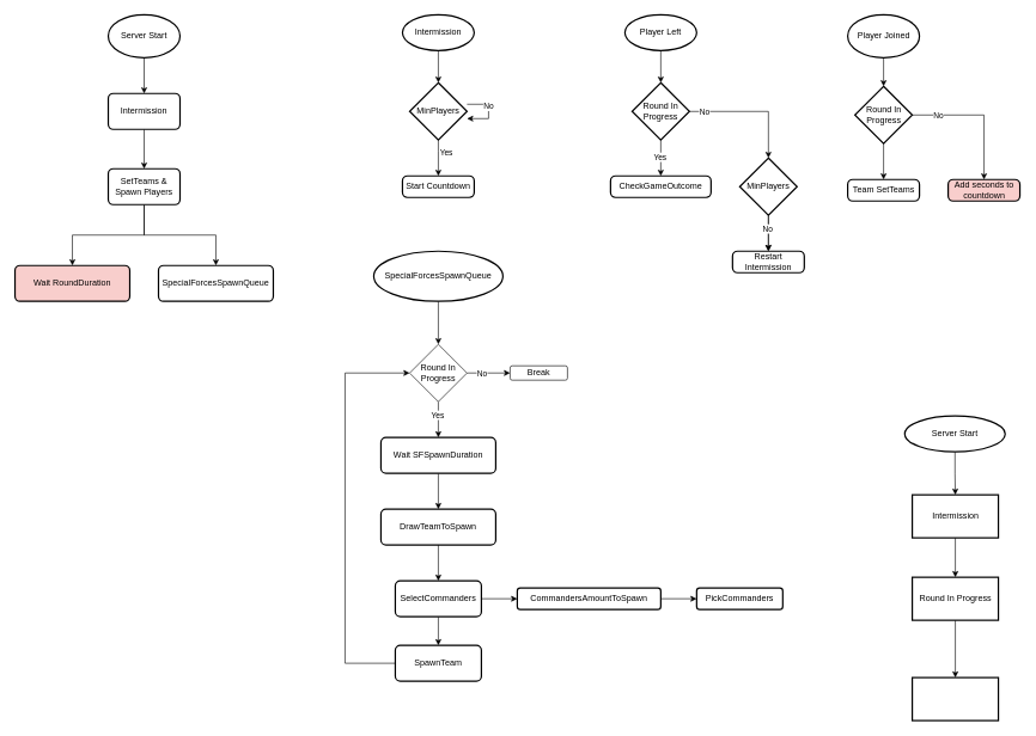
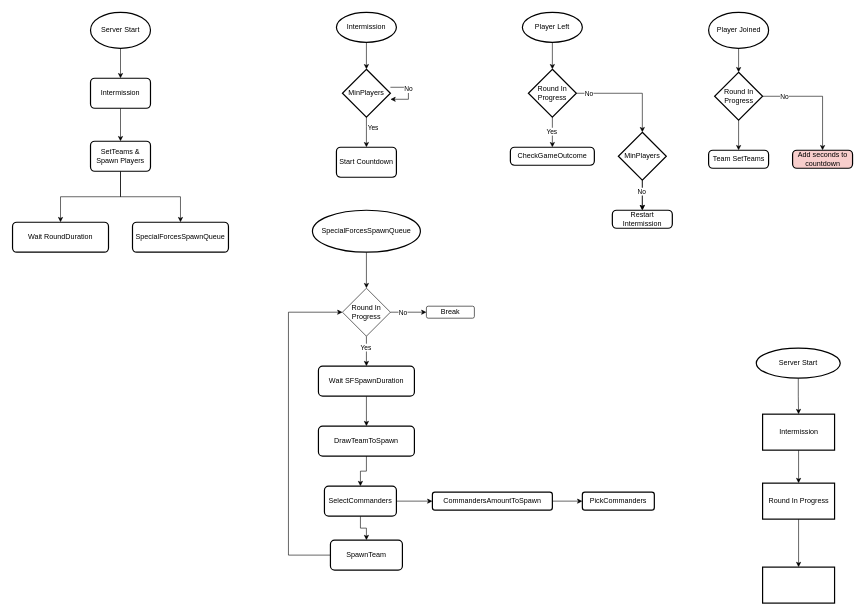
  <mxCell id="0" />
  <mxCell id="1" parent="0" />
  <mxCell id="2" style="edgeStyle=orthogonalEdgeStyle;rounded=0;orthogonalLoop=1;jettySize=auto;html=1;entryX=0.5;entryY=0;entryDx=0;entryDy=0;" parent="1" source="3" target="5" edge="1"><mxGeometry relative="1" as="geometry" /></mxCell>
  <mxCell id="3" value="Server Start" style="strokeWidth=2;html=1;shape=mxgraph.flowchart.start_1;whiteSpace=wrap;" parent="1" vertex="1"><mxGeometry x="150" y="20" width="100" height="60" as="geometry" /></mxCell>
  <mxCell id="4" value="" style="edgeStyle=orthogonalEdgeStyle;rounded=0;orthogonalLoop=1;jettySize=auto;html=1;" parent="1" source="5" target="26" edge="1"><mxGeometry relative="1" as="geometry" /></mxCell>
  <mxCell id="5" value="Intermission" style="rounded=1;whiteSpace=wrap;html=1;absoluteArcSize=1;arcSize=14;strokeWidth=2;" parent="1" vertex="1"><mxGeometry x="150" y="130" width="100" height="50" as="geometry" /></mxCell>
- <mxCell id="6" value="Start Countdown" style="rounded=1;whiteSpace=wrap;html=1;absoluteArcSize=1;arcSize=14;strokeWidth=2;" parent="1" vertex="1"><mxGeometry x="560" y="245" width="100" height="30" as="geometry" /></mxCell>
+ <mxCell id="6" value="Start Countdown" style="rounded=1;whiteSpace=wrap;html=1;absoluteArcSize=1;arcSize=14;strokeWidth=2;" parent="1" vertex="1"><mxGeometry x="560" y="245" width="100" height="50" as="geometry" /></mxCell>
  <mxCell id="7" value="" style="edgeStyle=orthogonalEdgeStyle;rounded=0;orthogonalLoop=1;jettySize=auto;html=1;" parent="1" source="9" target="6" edge="1"><mxGeometry relative="1" as="geometry"><Array as="points"><mxPoint x="610" y="210" /><mxPoint x="610" y="210" /></Array></mxGeometry></mxCell>
  <mxCell id="8" value="Yes" style="edgeLabel;html=1;align=center;verticalAlign=middle;resizable=0;points=[];" parent="7" vertex="1" connectable="0"><mxGeometry x="0.185" y="4" relative="1" as="geometry"><mxPoint x="6" y="-13" as="offset" /></mxGeometry></mxCell>
  <mxCell id="9" value="MinPlayers" style="strokeWidth=2;html=1;shape=mxgraph.flowchart.decision;whiteSpace=wrap;" parent="1" vertex="1"><mxGeometry x="570" y="115" width="80" height="80" as="geometry" /></mxCell>
  <mxCell id="10" style="edgeStyle=orthogonalEdgeStyle;rounded=0;orthogonalLoop=1;jettySize=auto;html=1;elbow=vertical;" parent="1" source="9" target="9" edge="1"><mxGeometry relative="1" as="geometry"><Array as="points"><mxPoint x="680" y="160" /></Array></mxGeometry></mxCell>
  <mxCell id="11" value="No" style="edgeLabel;html=1;align=center;verticalAlign=middle;resizable=0;points=[];" parent="10" vertex="1" connectable="0"><mxGeometry x="-0.333" y="8" relative="1" as="geometry"><mxPoint x="2" y="10" as="offset" /></mxGeometry></mxCell>
  <mxCell id="12" value="" style="edgeStyle=orthogonalEdgeStyle;rounded=0;orthogonalLoop=1;jettySize=auto;html=1;" parent="1" source="13" target="31" edge="1"><mxGeometry relative="1" as="geometry" /></mxCell>
  <mxCell id="13" value="Player Left" style="strokeWidth=2;html=1;shape=mxgraph.flowchart.start_1;whiteSpace=wrap;" parent="1" vertex="1"><mxGeometry x="870" y="20" width="100" height="50" as="geometry" /></mxCell>
  <mxCell id="14" value="" style="edgeStyle=orthogonalEdgeStyle;rounded=0;orthogonalLoop=1;jettySize=auto;html=1;" parent="1" source="15" target="36" edge="1"><mxGeometry relative="1" as="geometry" /></mxCell>
  <mxCell id="15" value="Player Joined" style="strokeWidth=2;html=1;shape=mxgraph.flowchart.start_1;whiteSpace=wrap;" parent="1" vertex="1"><mxGeometry x="1180.5" y="20" width="100" height="60" as="geometry" /></mxCell>
  <mxCell id="16" value="" style="edgeStyle=orthogonalEdgeStyle;rounded=0;orthogonalLoop=1;jettySize=auto;html=1;" parent="1" source="17" target="9" edge="1"><mxGeometry relative="1" as="geometry" /></mxCell>
  <mxCell id="17" value="Intermission" style="strokeWidth=2;html=1;shape=mxgraph.flowchart.start_1;whiteSpace=wrap;" parent="1" vertex="1"><mxGeometry x="560" y="20" width="100" height="50" as="geometry" /></mxCell>
  <mxCell id="18" style="edgeStyle=orthogonalEdgeStyle;rounded=0;orthogonalLoop=1;jettySize=auto;html=1;entryX=0.5;entryY=0;entryDx=0;entryDy=0;" parent="1" source="21" target="22" edge="1"><mxGeometry relative="1" as="geometry" /></mxCell>
  <mxCell id="19" value="" style="edgeStyle=orthogonalEdgeStyle;rounded=0;orthogonalLoop=1;jettySize=auto;html=1;" parent="1" source="21" target="22" edge="1"><mxGeometry relative="1" as="geometry" /></mxCell>
  <mxCell id="20" value="No" style="edgeLabel;html=1;align=center;verticalAlign=middle;resizable=0;points=[];" parent="19" vertex="1" connectable="0"><mxGeometry x="-0.264" y="-2" relative="1" as="geometry"><mxPoint as="offset" /></mxGeometry></mxCell>
  <mxCell id="21" value="MinPlayers" style="strokeWidth=2;html=1;shape=mxgraph.flowchart.decision;whiteSpace=wrap;" parent="1" vertex="1"><mxGeometry x="1030" y="220" width="80" height="80" as="geometry" /></mxCell>
  <mxCell id="22" value="Restart Intermission" style="rounded=1;whiteSpace=wrap;html=1;absoluteArcSize=1;arcSize=14;strokeWidth=2;" parent="1" vertex="1"><mxGeometry x="1020" y="350" width="100" height="30" as="geometry" /></mxCell>
  <mxCell id="23" value="Add seconds to countdown" style="rounded=1;whiteSpace=wrap;html=1;absoluteArcSize=1;arcSize=14;strokeWidth=2;fillColor=#f8cecc;" parent="1" vertex="1"><mxGeometry x="1320.5" y="250" width="100" height="30" as="geometry" /></mxCell>
  <mxCell id="24" value="" style="edgeStyle=orthogonalEdgeStyle;rounded=0;orthogonalLoop=1;jettySize=auto;html=1;" parent="1" source="26" target="38" edge="1"><mxGeometry relative="1" as="geometry" /></mxCell>
  <mxCell id="25" style="edgeStyle=orthogonalEdgeStyle;rounded=0;orthogonalLoop=1;jettySize=auto;html=1;" parent="1" source="26" target="39" edge="1"><mxGeometry relative="1" as="geometry" /></mxCell>
  <mxCell id="26" value="SetTeams &amp;amp; Spawn Players" style="rounded=1;whiteSpace=wrap;html=1;absoluteArcSize=1;arcSize=14;strokeWidth=2;" parent="1" vertex="1"><mxGeometry x="150" y="235" width="100" height="50" as="geometry" /></mxCell>
  <mxCell id="27" value="" style="edgeStyle=orthogonalEdgeStyle;rounded=0;orthogonalLoop=1;jettySize=auto;html=1;" parent="1" source="31" target="21" edge="1"><mxGeometry relative="1" as="geometry" /></mxCell>
  <mxCell id="28" value="No" style="edgeLabel;html=1;align=center;verticalAlign=middle;resizable=0;points=[];" parent="27" vertex="1" connectable="0"><mxGeometry x="-0.413" y="3" relative="1" as="geometry"><mxPoint x="-31" y="3" as="offset" /></mxGeometry></mxCell>
  <mxCell id="29" value="" style="edgeStyle=orthogonalEdgeStyle;rounded=0;orthogonalLoop=1;jettySize=auto;html=1;" parent="1" source="31" target="32" edge="1"><mxGeometry relative="1" as="geometry" /></mxCell>
  <mxCell id="30" value="Yes" style="edgeLabel;html=1;align=center;verticalAlign=middle;resizable=0;points=[];" parent="29" vertex="1" connectable="0"><mxGeometry x="-0.088" y="-2" relative="1" as="geometry"><mxPoint as="offset" /></mxGeometry></mxCell>
  <mxCell id="31" value="Round I&lt;span style=&quot;background-color: initial;&quot;&gt;n&lt;/span&gt;&lt;div&gt;&lt;span style=&quot;background-color: initial;&quot;&gt;Progress&lt;/span&gt;&lt;/div&gt;" style="strokeWidth=2;html=1;shape=mxgraph.flowchart.decision;whiteSpace=wrap;" parent="1" vertex="1"><mxGeometry x="880" y="115" width="80" height="80" as="geometry" /></mxCell>
  <mxCell id="32" value="CheckGameOutcome" style="rounded=1;whiteSpace=wrap;html=1;absoluteArcSize=1;arcSize=14;strokeWidth=2;" parent="1" vertex="1"><mxGeometry x="850" y="245" width="140" height="30" as="geometry" /></mxCell>
  <mxCell id="33" value="" style="edgeStyle=orthogonalEdgeStyle;rounded=0;orthogonalLoop=1;jettySize=auto;html=1;entryX=0.5;entryY=0;entryDx=0;entryDy=0;" parent="1" source="36" target="23" edge="1"><mxGeometry relative="1" as="geometry"><mxPoint x="1330.5" y="160" as="targetPoint" /></mxGeometry></mxCell>
  <mxCell id="34" value="No" style="edgeLabel;html=1;align=center;verticalAlign=middle;resizable=0;points=[];" parent="33" vertex="1" connectable="0"><mxGeometry x="-0.624" relative="1" as="geometry"><mxPoint as="offset" /></mxGeometry></mxCell>
  <mxCell id="35" style="edgeStyle=orthogonalEdgeStyle;rounded=0;orthogonalLoop=1;jettySize=auto;html=1;entryX=0.5;entryY=0;entryDx=0;entryDy=0;" parent="1" source="36" target="37" edge="1"><mxGeometry relative="1" as="geometry" /></mxCell>
  <mxCell id="36" value="Round I&lt;span style=&quot;background-color: initial;&quot;&gt;n&lt;/span&gt;&lt;div&gt;&lt;span style=&quot;background-color: initial;&quot;&gt;Progress&lt;/span&gt;&lt;/div&gt;" style="strokeWidth=2;html=1;shape=mxgraph.flowchart.decision;whiteSpace=wrap;" parent="1" vertex="1"><mxGeometry x="1190.5" y="120" width="80" height="80" as="geometry" /></mxCell>
  <mxCell id="37" value="Team SetTeams" style="rounded=1;whiteSpace=wrap;html=1;absoluteArcSize=1;arcSize=14;strokeWidth=2;" parent="1" vertex="1"><mxGeometry x="1180.5" y="250" width="100" height="30" as="geometry" /></mxCell>
- <mxCell id="38" value="Wait RoundDuration" style="rounded=1;whiteSpace=wrap;html=1;absoluteArcSize=1;arcSize=14;strokeWidth=2;fillColor=#f8cecc;" parent="1" vertex="1"><mxGeometry x="20" y="370" width="160" height="50" as="geometry" /></mxCell>
+ <mxCell id="38" value="Wait RoundDuration" style="rounded=1;whiteSpace=wrap;html=1;absoluteArcSize=1;arcSize=14;strokeWidth=2;" parent="1" vertex="1"><mxGeometry x="20" y="370" width="160" height="50" as="geometry" /></mxCell>
  <mxCell id="39" value="SpecialForcesSpawnQueue" style="rounded=1;whiteSpace=wrap;html=1;absoluteArcSize=1;arcSize=14;strokeWidth=2;" parent="1" vertex="1"><mxGeometry x="220" y="370" width="160" height="50" as="geometry" /></mxCell>
  <mxCell id="40" style="edgeStyle=orthogonalEdgeStyle;rounded=0;orthogonalLoop=1;jettySize=auto;html=1;entryX=0.5;entryY=0;entryDx=0;entryDy=0;" parent="1" source="41" target="48" edge="1"><mxGeometry relative="1" as="geometry"><mxPoint x="610" y="470" as="targetPoint" /></mxGeometry></mxCell>
  <mxCell id="41" value="SpecialForcesSpawnQueue" style="strokeWidth=2;html=1;shape=mxgraph.flowchart.start_1;whiteSpace=wrap;" parent="1" vertex="1"><mxGeometry x="520" y="350" width="180" height="70" as="geometry" /></mxCell>
  <mxCell id="42" value="" style="edgeStyle=orthogonalEdgeStyle;rounded=0;orthogonalLoop=1;jettySize=auto;html=1;" parent="1" source="43" target="51" edge="1"><mxGeometry relative="1" as="geometry" /></mxCell>
  <mxCell id="43" value="Wait SFSpawnDuration" style="rounded=1;whiteSpace=wrap;html=1;absoluteArcSize=1;arcSize=14;strokeWidth=2;" parent="1" vertex="1"><mxGeometry x="530" y="610" width="160" height="50" as="geometry" /></mxCell>
  <mxCell id="44" value="" style="edgeStyle=orthogonalEdgeStyle;rounded=0;orthogonalLoop=1;jettySize=auto;html=1;" parent="1" source="48" target="49" edge="1"><mxGeometry relative="1" as="geometry" /></mxCell>
  <mxCell id="45" value="No" style="edgeLabel;html=1;align=center;verticalAlign=middle;resizable=0;points=[];" parent="44" vertex="1" connectable="0"><mxGeometry x="-0.587" y="1" relative="1" as="geometry"><mxPoint x="8" y="1" as="offset" /></mxGeometry></mxCell>
  <mxCell id="46" style="edgeStyle=orthogonalEdgeStyle;rounded=0;orthogonalLoop=1;jettySize=auto;html=1;entryX=0.5;entryY=0;entryDx=0;entryDy=0;" parent="1" source="48" target="43" edge="1"><mxGeometry relative="1" as="geometry" /></mxCell>
  <mxCell id="47" value="Yes" style="edgeLabel;html=1;align=center;verticalAlign=middle;resizable=0;points=[];" parent="46" vertex="1" connectable="0"><mxGeometry x="-0.296" y="-2" relative="1" as="geometry"><mxPoint as="offset" /></mxGeometry></mxCell>
  <mxCell id="48" value="Round In&lt;div&gt;Progress&lt;/div&gt;" style="rhombus;whiteSpace=wrap;html=1;" parent="1" vertex="1"><mxGeometry x="570" y="480" width="80" height="80" as="geometry" /></mxCell>
  <mxCell id="49" value="Break" style="rounded=1;whiteSpace=wrap;html=1;" parent="1" vertex="1"><mxGeometry x="710" y="510" width="80" height="20" as="geometry" /></mxCell>
  <mxCell id="50" value="" style="edgeStyle=orthogonalEdgeStyle;rounded=0;orthogonalLoop=1;jettySize=auto;html=1;" parent="1" source="56" target="53" edge="1"><mxGeometry relative="1" as="geometry" /></mxCell>
  <mxCell id="51" value="DrawTeamToSpawn" style="rounded=1;whiteSpace=wrap;html=1;absoluteArcSize=1;arcSize=14;strokeWidth=2;" parent="1" vertex="1"><mxGeometry x="530" y="710" width="160" height="50" as="geometry" /></mxCell>
  <mxCell id="52" style="edgeStyle=orthogonalEdgeStyle;rounded=0;orthogonalLoop=1;jettySize=auto;html=1;entryX=0;entryY=0.5;entryDx=0;entryDy=0;" parent="1" source="53" target="48" edge="1"><mxGeometry relative="1" as="geometry"><Array as="points"><mxPoint x="480" y="925" /><mxPoint x="480" y="520" /></Array></mxGeometry></mxCell>
  <mxCell id="53" value="SpawnTeam" style="whiteSpace=wrap;html=1;rounded=1;arcSize=14;strokeWidth=2;" parent="1" vertex="1"><mxGeometry x="550" y="900" width="120" height="50" as="geometry" /></mxCell>
  <mxCell id="54" value="" style="edgeStyle=orthogonalEdgeStyle;rounded=0;orthogonalLoop=1;jettySize=auto;html=1;" parent="1" source="51" target="56" edge="1"><mxGeometry relative="1" as="geometry"><mxPoint x="610" y="760" as="sourcePoint" /><mxPoint x="610" y="910" as="targetPoint" /></mxGeometry></mxCell>
  <mxCell id="55" value="" style="edgeStyle=orthogonalEdgeStyle;rounded=0;orthogonalLoop=1;jettySize=auto;html=1;" parent="1" source="56" target="58" edge="1"><mxGeometry relative="1" as="geometry" /></mxCell>
- <mxCell id="56" value="SelectCommanders" style="whiteSpace=wrap;html=1;rounded=1;arcSize=14;strokeWidth=2;" parent="1" vertex="1"><mxGeometry x="550" y="810" width="120" height="50" as="geometry" /></mxCell>
+ <mxCell id="56" value="SelectCommanders" style="whiteSpace=wrap;html=1;rounded=1;arcSize=14;strokeWidth=2;" parent="1" vertex="1"><mxGeometry x="540" y="810" width="120" height="50" as="geometry" /></mxCell>
  <mxCell id="57" value="" style="edgeStyle=orthogonalEdgeStyle;rounded=0;orthogonalLoop=1;jettySize=auto;html=1;" parent="1" source="58" target="59" edge="1"><mxGeometry relative="1" as="geometry" /></mxCell>
  <mxCell id="58" value="&lt;font style=&quot;vertical-align: inherit;&quot;&gt;&lt;font style=&quot;vertical-align: inherit;&quot;&gt;&lt;font style=&quot;vertical-align: inherit;&quot;&gt;&lt;font style=&quot;vertical-align: inherit;&quot;&gt;&lt;font style=&quot;vertical-align: inherit;&quot;&gt;&lt;font style=&quot;vertical-align: inherit;&quot;&gt;CommandersAmountToSpawn&lt;/font&gt;&lt;/font&gt;&lt;/font&gt;&lt;/font&gt;&lt;/font&gt;&lt;/font&gt;" style="rounded=1;whiteSpace=wrap;html=1;arcSize=14;strokeWidth=2;" parent="1" vertex="1"><mxGeometry x="720" y="820" width="200" height="30" as="geometry" /></mxCell>
  <mxCell id="59" value="&lt;font style=&quot;vertical-align: inherit;&quot;&gt;&lt;font style=&quot;vertical-align: inherit;&quot;&gt;PickCommanders&lt;/font&gt;&lt;/font&gt;" style="rounded=1;whiteSpace=wrap;html=1;arcSize=14;strokeWidth=2;" parent="1" vertex="1"><mxGeometry x="970" y="820" width="120" height="30" as="geometry" /></mxCell>
  <mxCell id="60" value="" style="edgeStyle=orthogonalEdgeStyle;rounded=0;orthogonalLoop=1;jettySize=auto;html=1;" edge="1" parent="1" source="61" target="63"><mxGeometry relative="1" as="geometry" /></mxCell>
  <mxCell id="61" value="Server Start" style="strokeWidth=2;html=1;shape=mxgraph.flowchart.start_1;whiteSpace=wrap;" vertex="1" parent="1"><mxGeometry x="1260" y="580" width="140" height="50" as="geometry" /></mxCell>
  <mxCell id="62" value="" style="edgeStyle=orthogonalEdgeStyle;rounded=0;orthogonalLoop=1;jettySize=auto;html=1;" edge="1" parent="1" source="63" target="65"><mxGeometry relative="1" as="geometry" /></mxCell>
  <mxCell id="63" value="Intermission" style="whiteSpace=wrap;html=1;strokeWidth=2;" vertex="1" parent="1"><mxGeometry x="1270.5" y="690" width="120" height="60" as="geometry" /></mxCell>
  <mxCell id="64" value="" style="edgeStyle=orthogonalEdgeStyle;rounded=0;orthogonalLoop=1;jettySize=auto;html=1;" edge="1" parent="1" source="65" target="66"><mxGeometry relative="1" as="geometry" /></mxCell>
  <mxCell id="65" value="Round In Progress" style="whiteSpace=wrap;html=1;strokeWidth=2;" vertex="1" parent="1"><mxGeometry x="1270.5" y="805" width="120" height="60" as="geometry" /></mxCell>
  <mxCell id="66" value="" style="whiteSpace=wrap;html=1;strokeWidth=2;" vertex="1" parent="1"><mxGeometry x="1270.5" y="945" width="120" height="60" as="geometry" /></mxCell>
